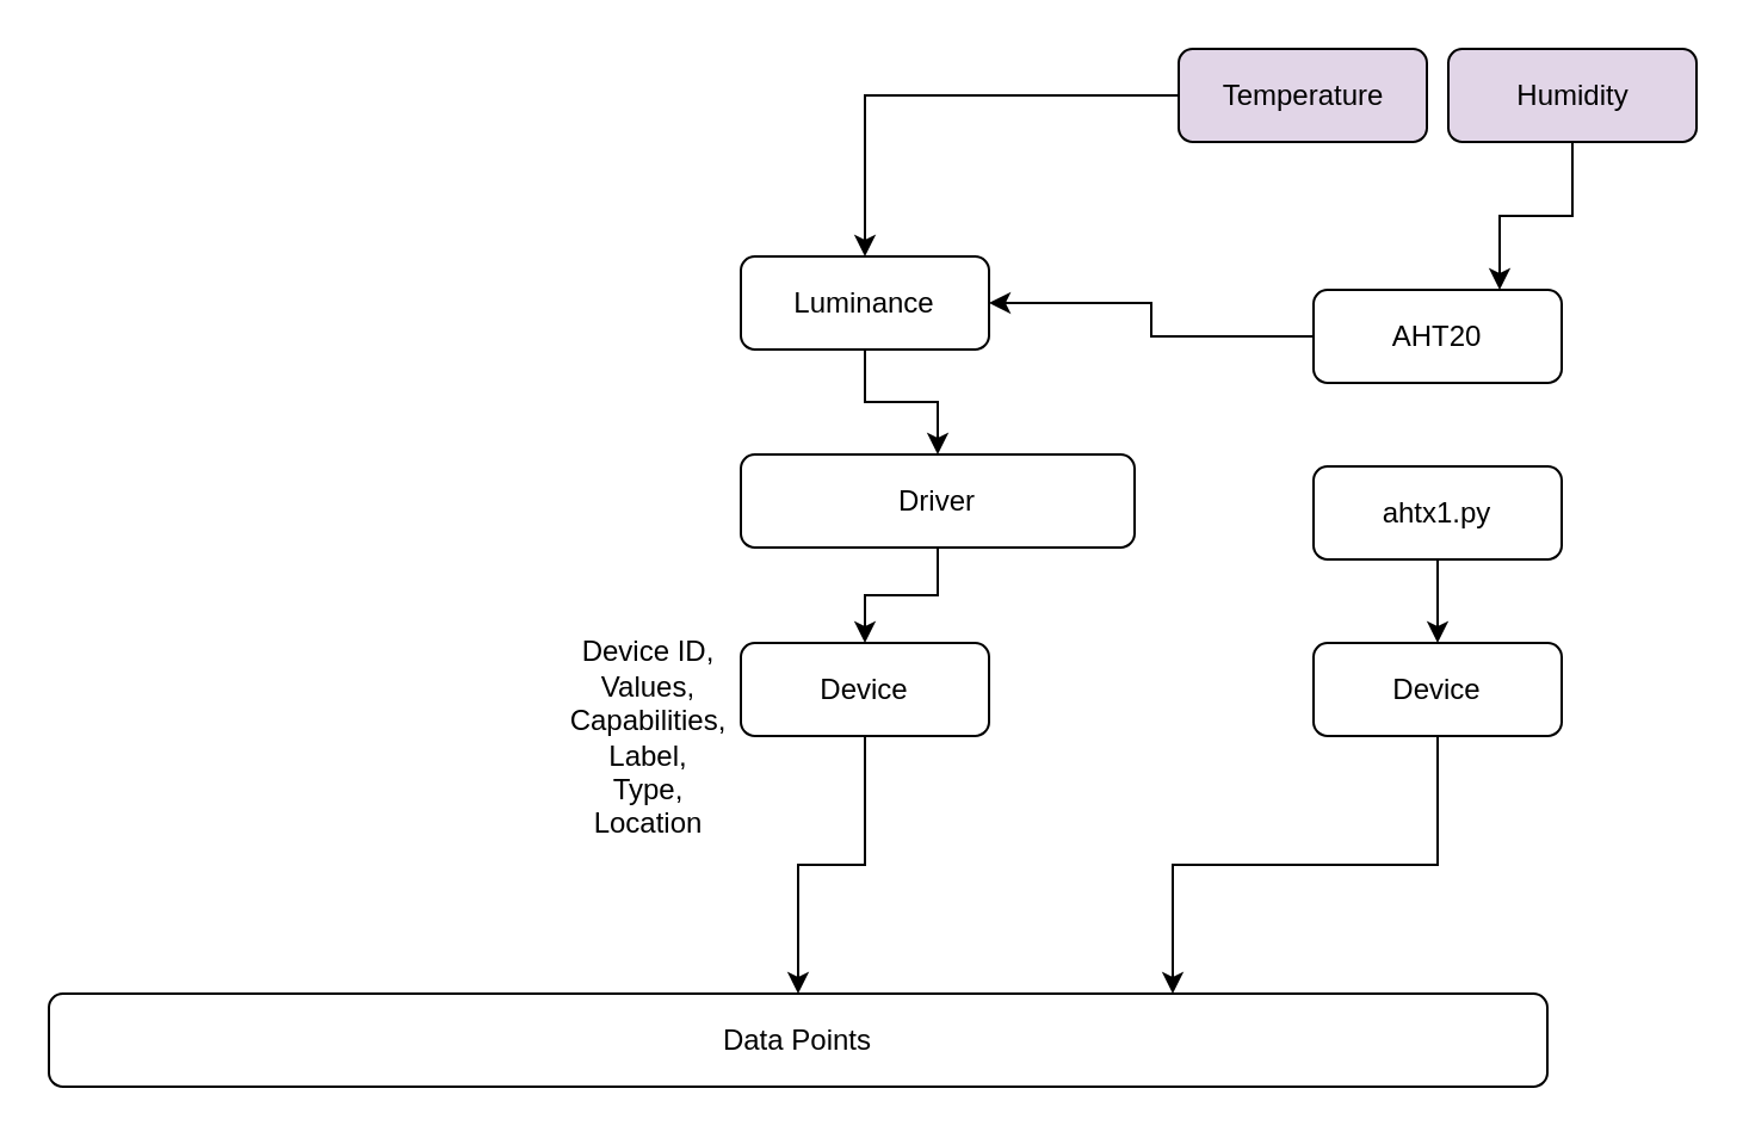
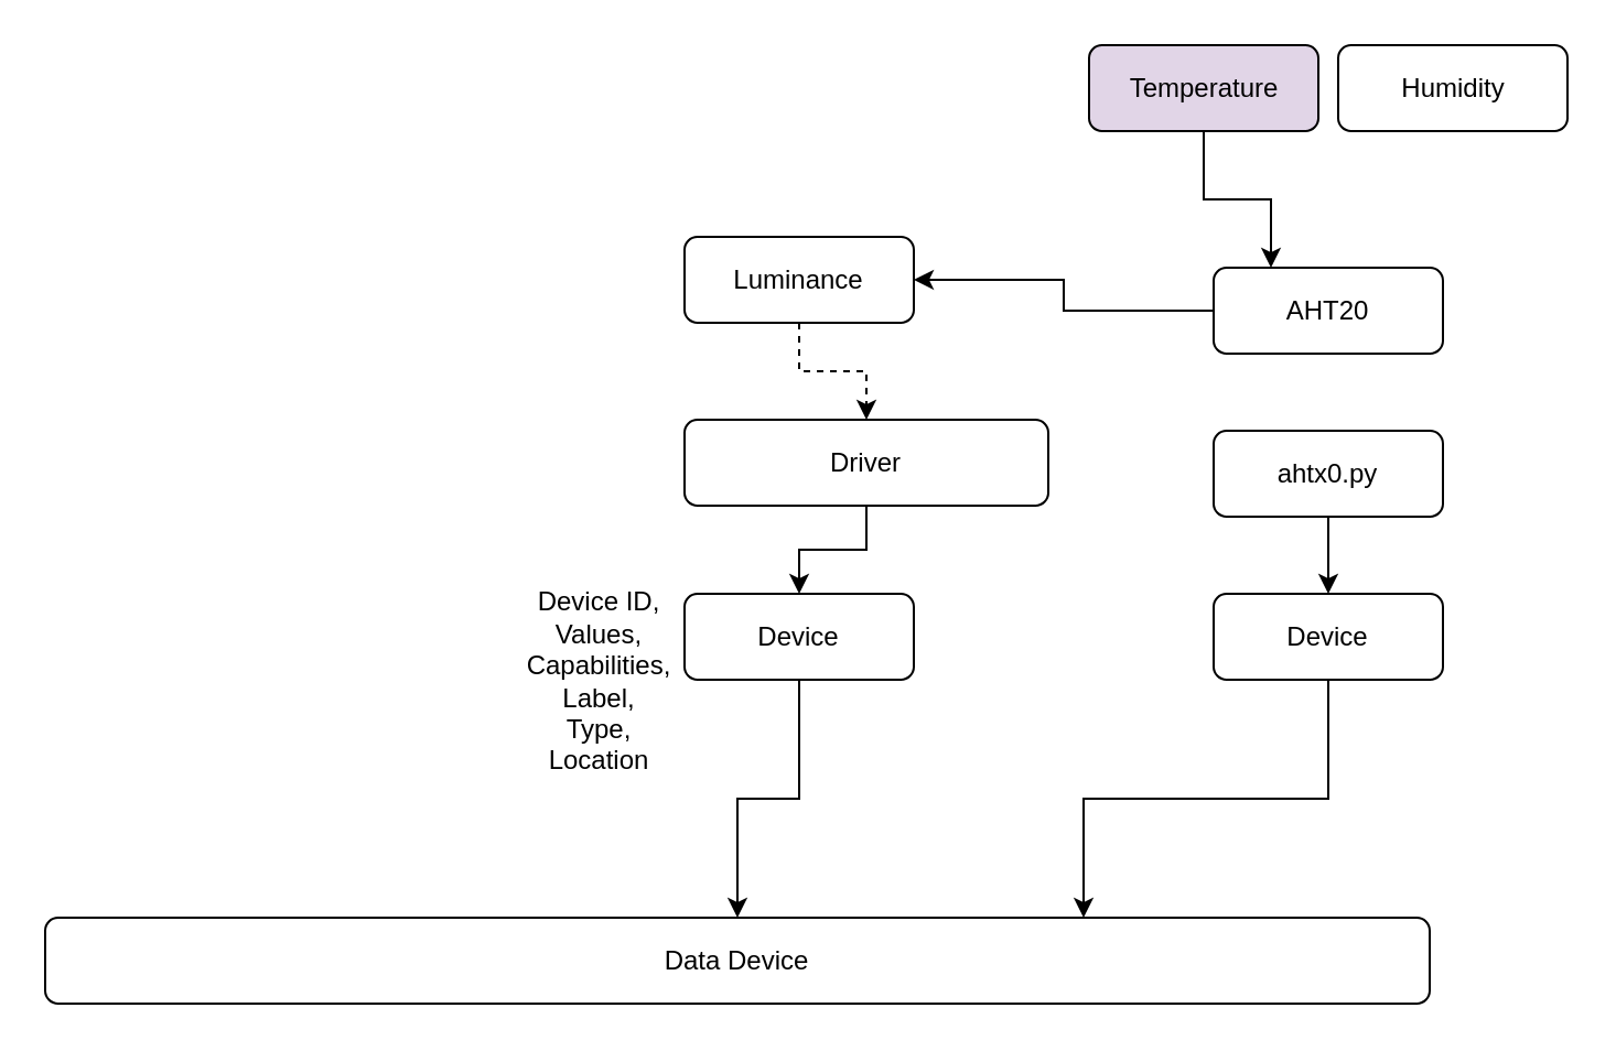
  <mxCell id="0" />
  <mxCell id="1" parent="0" />
- <mxCell id="2" value="Data Points" style="rounded=1;whiteSpace=wrap;html=1;" vertex="1" parent="1"><mxGeometry x="20" y="416" width="628" height="39" as="geometry" /></mxCell>
- <mxCell id="3" style="edgeStyle=orthogonalEdgeStyle;rounded=0;orthogonalLoop=1;jettySize=auto;html=1;entryX=0.5;entryY=0;entryDx=0;entryDy=0;" edge="1" parent="1" source="4" target="18"><mxGeometry relative="1" as="geometry" /></mxCell>
+ <mxCell id="2" value="Data Device" style="rounded=1;whiteSpace=wrap;html=1;" vertex="1" parent="1"><mxGeometry x="20" y="416" width="628" height="39" as="geometry" /></mxCell>
+ <mxCell id="3" style="edgeStyle=orthogonalEdgeStyle;rounded=0;orthogonalLoop=1;jettySize=auto;html=1;entryX=0.5;entryY=0;entryDx=0;entryDy=0;dashed=1;" edge="1" parent="1" source="4" target="18"><mxGeometry relative="1" as="geometry" /></mxCell>
  <mxCell id="4" value="Luminance" style="rounded=1;whiteSpace=wrap;html=1;" vertex="1" parent="1"><mxGeometry x="310" y="107" width="104" height="39" as="geometry" /></mxCell>
  <mxCell id="5" style="edgeStyle=orthogonalEdgeStyle;rounded=0;orthogonalLoop=1;jettySize=auto;html=1;" edge="1" parent="1" source="6" target="4"><mxGeometry relative="1" as="geometry" /></mxCell>
  <mxCell id="6" value="AHT20&lt;br&gt;" style="rounded=1;whiteSpace=wrap;html=1;" vertex="1" parent="1"><mxGeometry x="550" y="121" width="104" height="39" as="geometry" /></mxCell>
  <mxCell id="7" style="edgeStyle=orthogonalEdgeStyle;rounded=0;orthogonalLoop=1;jettySize=auto;html=1;entryX=0.75;entryY=0;entryDx=0;entryDy=0;" edge="1" parent="1" source="8" target="2"><mxGeometry relative="1" as="geometry" /></mxCell>
  <mxCell id="8" value="Device" style="rounded=1;whiteSpace=wrap;html=1;" vertex="1" parent="1"><mxGeometry x="550" y="269" width="104" height="39" as="geometry" /></mxCell>
- <mxCell id="9" style="edgeStyle=orthogonalEdgeStyle;rounded=0;orthogonalLoop=1;jettySize=auto;html=1;" edge="1" parent="1" source="10" target="4"><mxGeometry relative="1" as="geometry" /></mxCell>
+ <mxCell id="9" style="edgeStyle=orthogonalEdgeStyle;rounded=0;orthogonalLoop=1;jettySize=auto;html=1;entryX=0.25;entryY=0;entryDx=0;entryDy=0;" edge="1" parent="1" source="10" target="6"><mxGeometry relative="1" as="geometry" /></mxCell>
  <mxCell id="10" value="Temperature" style="rounded=1;whiteSpace=wrap;html=1;fillColor=#e1d5e7;" vertex="1" parent="1"><mxGeometry x="493.5" y="20" width="104" height="39" as="geometry" /></mxCell>
- <mxCell id="11" style="edgeStyle=orthogonalEdgeStyle;rounded=0;orthogonalLoop=1;jettySize=auto;html=1;entryX=0.75;entryY=0;entryDx=0;entryDy=0;" edge="1" parent="1" source="12" target="6"><mxGeometry relative="1" as="geometry" /></mxCell>
- <mxCell id="12" value="Humidity" style="rounded=1;whiteSpace=wrap;html=1;fillColor=#e1d5e7;" vertex="1" parent="1"><mxGeometry x="606.5" y="20" width="104" height="39" as="geometry" /></mxCell>
+ <mxCell id="12" value="Humidity" style="rounded=1;whiteSpace=wrap;html=1;" vertex="1" parent="1"><mxGeometry x="606.5" y="20" width="104" height="39" as="geometry" /></mxCell>
  <mxCell id="13" style="edgeStyle=orthogonalEdgeStyle;rounded=0;orthogonalLoop=1;jettySize=auto;html=1;entryX=0.5;entryY=0;entryDx=0;entryDy=0;" edge="1" parent="1" source="14" target="8"><mxGeometry relative="1" as="geometry" /></mxCell>
- <mxCell id="14" value="ahtx1.py" style="rounded=1;whiteSpace=wrap;html=1;" vertex="1" parent="1"><mxGeometry x="550" y="195" width="104" height="39" as="geometry" /></mxCell>
+ <mxCell id="14" value="ahtx0.py" style="rounded=1;whiteSpace=wrap;html=1;" vertex="1" parent="1"><mxGeometry x="550" y="195" width="104" height="39" as="geometry" /></mxCell>
  <mxCell id="15" style="edgeStyle=orthogonalEdgeStyle;rounded=0;orthogonalLoop=1;jettySize=auto;html=1;" edge="1" parent="1" source="16" target="2"><mxGeometry relative="1" as="geometry" /></mxCell>
  <mxCell id="16" value="Device" style="rounded=1;whiteSpace=wrap;html=1;" vertex="1" parent="1"><mxGeometry x="310" y="269" width="104" height="39" as="geometry" /></mxCell>
  <mxCell id="17" style="edgeStyle=orthogonalEdgeStyle;rounded=0;orthogonalLoop=1;jettySize=auto;html=1;entryX=0.5;entryY=0;entryDx=0;entryDy=0;" edge="1" parent="1" source="18" target="16"><mxGeometry relative="1" as="geometry" /></mxCell>
  <mxCell id="18" value="Driver" style="rounded=1;whiteSpace=wrap;html=1;" vertex="1" parent="1"><mxGeometry x="310" y="190" width="165" height="39" as="geometry" /></mxCell>
  <mxCell id="19" value="Device ID,&lt;br&gt;Values,&lt;br&gt;Capabilities,&lt;br&gt;Label,&lt;br&gt;Type,&lt;br&gt;Location" style="text;html=1;strokeColor=none;fillColor=none;align=center;verticalAlign=middle;whiteSpace=wrap;rounded=0;" vertex="1" parent="1"><mxGeometry x="233" y="251" width="77" height="116" as="geometry" /></mxCell>
